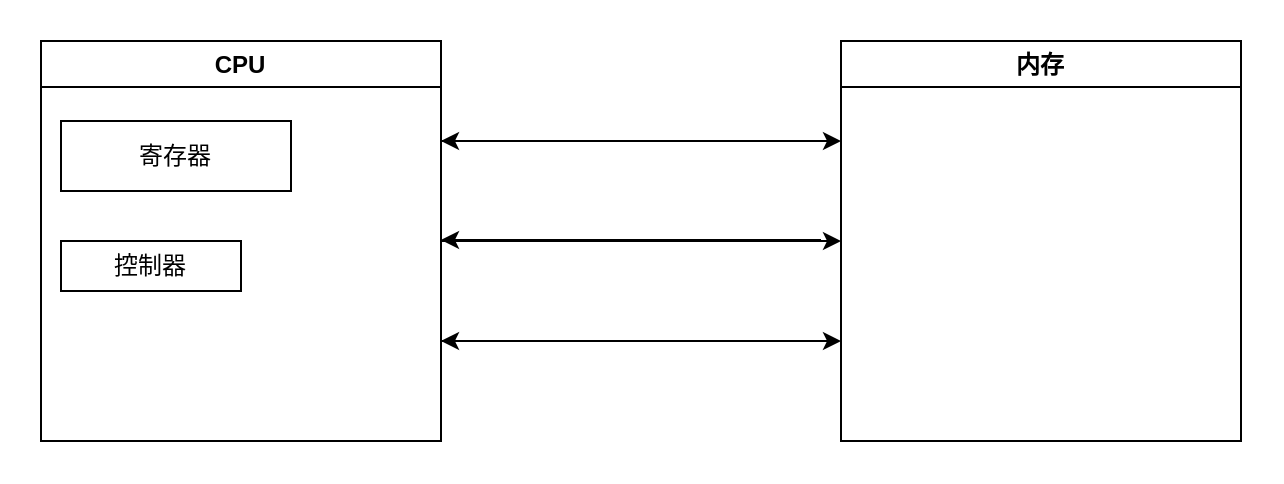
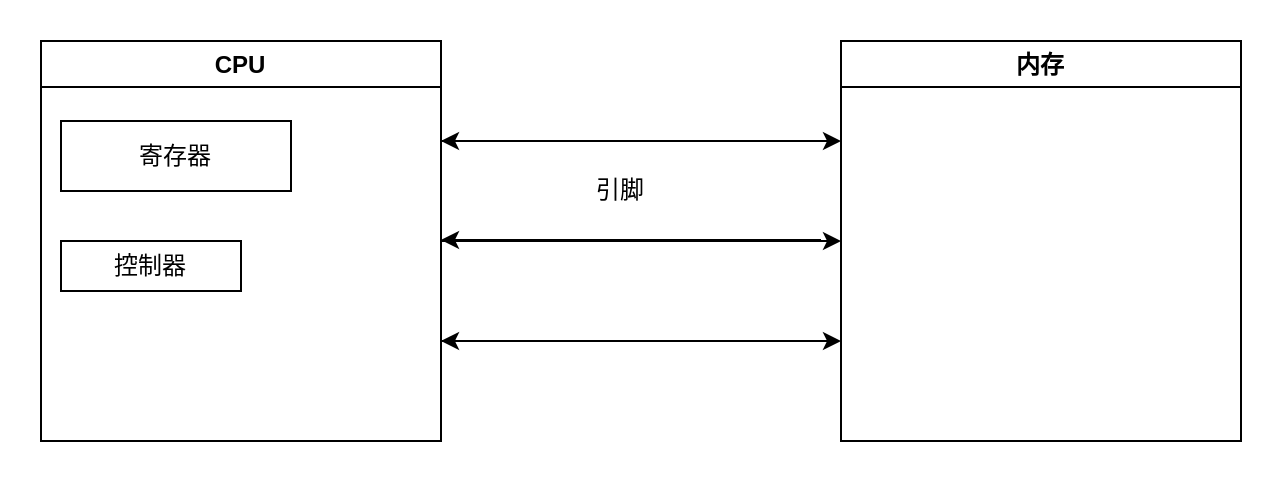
  <mxCell id="0" />
  <mxCell id="1" parent="0" />
  <mxCell id="2" style="edgeStyle=orthogonalEdgeStyle;rounded=0;orthogonalLoop=1;jettySize=auto;html=1;exitX=1;exitY=0.25;exitDx=0;exitDy=0;entryX=0;entryY=0.25;entryDx=0;entryDy=0;" edge="1" parent="1" source="4" target="7"><mxGeometry relative="1" as="geometry" /></mxCell>
  <mxCell id="3" style="edgeStyle=orthogonalEdgeStyle;rounded=0;orthogonalLoop=1;jettySize=auto;html=1;entryX=0;entryY=0.5;entryDx=0;entryDy=0;" edge="1" parent="1" source="4" target="7"><mxGeometry relative="1" as="geometry" /></mxCell>
  <mxCell id="4" value="CPU" style="swimlane;" vertex="1" parent="1"><mxGeometry x="20" y="20" width="200" height="200" as="geometry" /></mxCell>
  <mxCell id="5" value="寄存器" style="rounded=0;whiteSpace=wrap;html=1;" vertex="1" parent="4"><mxGeometry x="10" y="40" width="115" height="35" as="geometry" /></mxCell>
  <mxCell id="6" value="控制器" style="rounded=0;whiteSpace=wrap;html=1;" vertex="1" parent="4"><mxGeometry x="10" y="100" width="90" height="25" as="geometry" /></mxCell>
  <mxCell id="7" value="内存" style="swimlane;" vertex="1" parent="1"><mxGeometry x="420" y="20" width="200" height="200" as="geometry" /></mxCell>
  <mxCell id="8" style="edgeStyle=orthogonalEdgeStyle;rounded=0;orthogonalLoop=1;jettySize=auto;html=1;exitX=1;exitY=0.25;exitDx=0;exitDy=0;entryX=0;entryY=0.25;entryDx=0;entryDy=0;" edge="1" parent="1"><mxGeometry relative="1" as="geometry"><mxPoint x="220" y="170" as="sourcePoint" /><mxPoint x="420" y="170" as="targetPoint" /></mxGeometry></mxCell>
+ <mxCell id="9" value="引脚" style="text;html=1;strokeColor=none;fillColor=none;align=center;verticalAlign=middle;whiteSpace=wrap;rounded=0;" vertex="1" parent="1"><mxGeometry x="280" y="80" width="60" height="30" as="geometry" /></mxCell>
  <mxCell id="10" value="" style="endArrow=classic;html=1;rounded=0;edgeStyle=orthogonalEdgeStyle;" edge="1" parent="1"><mxGeometry width="50" height="50" relative="1" as="geometry"><mxPoint x="410" y="70" as="sourcePoint" /><mxPoint x="220" y="70" as="targetPoint" /></mxGeometry></mxCell>
  <mxCell id="11" value="" style="endArrow=classic;html=1;rounded=0;edgeStyle=orthogonalEdgeStyle;" edge="1" parent="1"><mxGeometry width="50" height="50" relative="1" as="geometry"><mxPoint x="410" y="119.5" as="sourcePoint" /><mxPoint x="220" y="119.5" as="targetPoint" /><Array as="points"><mxPoint x="310" y="120" /><mxPoint x="310" y="120" /></Array></mxGeometry></mxCell>
  <mxCell id="12" value="" style="endArrow=classic;html=1;rounded=0;edgeStyle=orthogonalEdgeStyle;" edge="1" parent="1"><mxGeometry width="50" height="50" relative="1" as="geometry"><mxPoint x="410" y="170" as="sourcePoint" /><mxPoint x="220" y="170" as="targetPoint" /></mxGeometry></mxCell>
